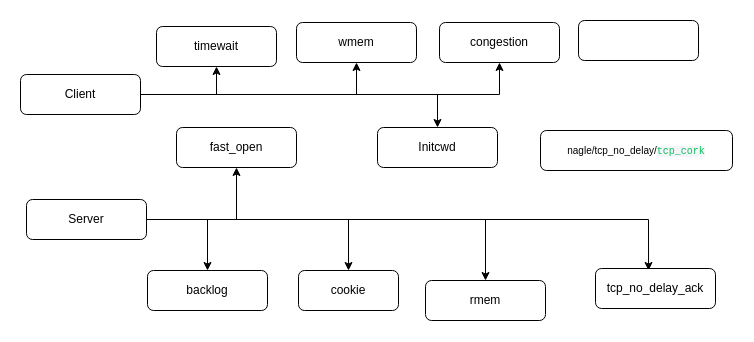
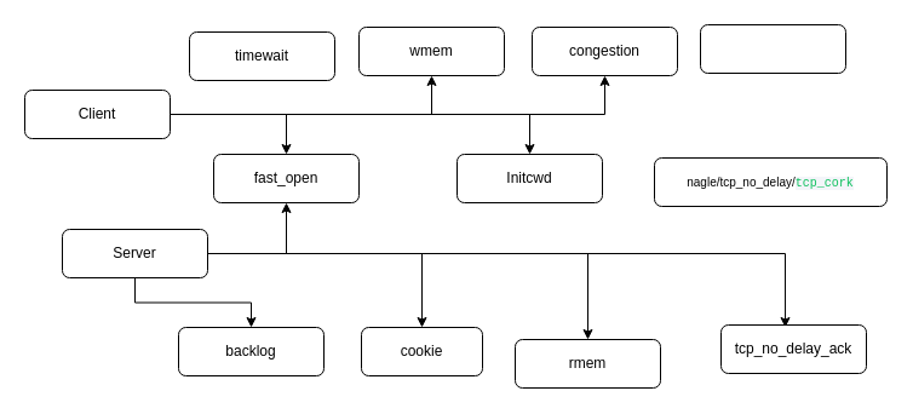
  <mxCell id="0" />
  <mxCell id="1" parent="0" />
- <mxCell id="3" value="" style="edgeStyle=orthogonalEdgeStyle;rounded=0;orthogonalLoop=1;jettySize=auto;html=1;" edge="1" parent="1" source="7" target="9"><mxGeometry relative="1" as="geometry" /></mxCell>
+ <mxCell id="2" value="" style="edgeStyle=orthogonalEdgeStyle;rounded=0;orthogonalLoop=1;jettySize=auto;html=1;" edge="1" parent="1" source="7" target="8"><mxGeometry relative="1" as="geometry" /></mxCell>
  <mxCell id="4" value="" style="edgeStyle=orthogonalEdgeStyle;rounded=0;orthogonalLoop=1;jettySize=auto;html=1;" edge="1" parent="1" source="7" target="10"><mxGeometry relative="1" as="geometry" /></mxCell>
  <mxCell id="5" value="" style="edgeStyle=orthogonalEdgeStyle;rounded=0;orthogonalLoop=1;jettySize=auto;html=1;" edge="1" parent="1" source="7" target="21"><mxGeometry relative="1" as="geometry" /></mxCell>
  <mxCell id="6" value="" style="edgeStyle=orthogonalEdgeStyle;rounded=0;orthogonalLoop=1;jettySize=auto;html=1;fontSize=10;" edge="1" parent="1" source="7" target="23"><mxGeometry relative="1" as="geometry" /></mxCell>
  <mxCell id="7" value="Client" style="rounded=1;whiteSpace=wrap;html=1;fontSize=12;glass=0;strokeWidth=1;shadow=0;" parent="1" vertex="1"><mxGeometry x="20" y="74" width="120" height="40" as="geometry" /></mxCell>
  <mxCell id="8" value="fast_open" style="rounded=1;whiteSpace=wrap;html=1;fontSize=12;glass=0;strokeWidth=1;shadow=0;" vertex="1" parent="1"><mxGeometry x="176" y="127" width="120" height="40" as="geometry" /></mxCell>
  <mxCell id="9" value="timewait" style="rounded=1;whiteSpace=wrap;html=1;fontSize=12;glass=0;strokeWidth=1;shadow=0;" vertex="1" parent="1"><mxGeometry x="156" y="26" width="120" height="40" as="geometry" /></mxCell>
  <mxCell id="10" value="Initcwd" style="rounded=1;whiteSpace=wrap;html=1;fontSize=12;glass=0;strokeWidth=1;shadow=0;" vertex="1" parent="1"><mxGeometry x="377" y="127" width="120" height="40" as="geometry" /></mxCell>
  <mxCell id="11" value="" style="edgeStyle=orthogonalEdgeStyle;rounded=0;orthogonalLoop=1;jettySize=auto;html=1;entryX=0.5;entryY=1;entryDx=0;entryDy=0;" edge="1" parent="1" source="16" target="8"><mxGeometry relative="1" as="geometry"><mxPoint x="439" y="260" as="targetPoint" /></mxGeometry></mxCell>
  <mxCell id="12" value="" style="edgeStyle=orthogonalEdgeStyle;rounded=0;orthogonalLoop=1;jettySize=auto;html=1;" edge="1" parent="1" source="16" target="17"><mxGeometry relative="1" as="geometry"><mxPoint x="301" y="243" as="targetPoint" /></mxGeometry></mxCell>
  <mxCell id="13" value="" style="edgeStyle=orthogonalEdgeStyle;rounded=0;orthogonalLoop=1;jettySize=auto;html=1;entryX=0.5;entryY=0;entryDx=0;entryDy=0;" edge="1" parent="1" source="16" target="18"><mxGeometry relative="1" as="geometry"><mxPoint x="466" y="246" as="targetPoint" /></mxGeometry></mxCell>
  <mxCell id="14" value="" style="edgeStyle=orthogonalEdgeStyle;rounded=0;orthogonalLoop=1;jettySize=auto;html=1;entryX=0.5;entryY=0;entryDx=0;entryDy=0;" edge="1" parent="1" source="16" target="20"><mxGeometry relative="1" as="geometry"><mxPoint x="638" y="219" as="targetPoint" /></mxGeometry></mxCell>
  <mxCell id="15" value="" style="edgeStyle=orthogonalEdgeStyle;rounded=0;orthogonalLoop=1;jettySize=auto;html=1;entryX=0.442;entryY=0.05;entryDx=0;entryDy=0;entryPerimeter=0;" edge="1" parent="1" source="16" target="22"><mxGeometry relative="1" as="geometry"><mxPoint x="729" y="219" as="targetPoint" /></mxGeometry></mxCell>
- <mxCell id="16" value="Server" style="rounded=1;whiteSpace=wrap;html=1;fontSize=12;glass=0;strokeWidth=1;shadow=0;" vertex="1" parent="1"><mxGeometry x="26" y="199" width="120" height="40" as="geometry" /></mxCell>
+ <mxCell id="16" value="Server" style="rounded=1;whiteSpace=wrap;html=1;fontSize=12;glass=0;strokeWidth=1;shadow=0;" vertex="1" parent="1"><mxGeometry x="51" y="189" width="120" height="40" as="geometry" /></mxCell>
  <mxCell id="17" value="backlog" style="rounded=1;whiteSpace=wrap;html=1;fontSize=12;glass=0;strokeWidth=1;shadow=0;" vertex="1" parent="1"><mxGeometry x="147" y="270" width="120" height="40" as="geometry" /></mxCell>
  <mxCell id="18" value="cookie" style="rounded=1;whiteSpace=wrap;html=1;fontSize=12;glass=0;strokeWidth=1;shadow=0;" vertex="1" parent="1"><mxGeometry x="298" y="270" width="100" height="40" as="geometry" /></mxCell>
  <mxCell id="19" value="&lt;font style=&quot;font-size: 10px&quot;&gt;nagle/tcp_no_delay/&lt;font color=&quot;#0abf5b&quot; face=&quot;consolas, liberation mono, menlo, courier, microsoft yahei, monospace&quot;&gt;&lt;span style=&quot;background-color: rgb(243 , 245 , 249)&quot;&gt;tcp_cork&lt;br&gt;&lt;/span&gt;&lt;/font&gt;&lt;/font&gt;" style="rounded=1;whiteSpace=wrap;html=1;fontSize=12;glass=0;strokeWidth=1;shadow=0;" vertex="1" parent="1"><mxGeometry x="540" y="130" width="192" height="40" as="geometry" /></mxCell>
  <mxCell id="20" value="rmem" style="rounded=1;whiteSpace=wrap;html=1;fontSize=12;glass=0;strokeWidth=1;shadow=0;" vertex="1" parent="1"><mxGeometry x="425" y="280" width="120" height="40" as="geometry" /></mxCell>
  <mxCell id="21" value="wmem" style="rounded=1;whiteSpace=wrap;html=1;fontSize=12;glass=0;strokeWidth=1;shadow=0;" vertex="1" parent="1"><mxGeometry x="296" y="22" width="120" height="40" as="geometry" /></mxCell>
  <mxCell id="22" value="tcp_no_delay_ack" style="rounded=1;whiteSpace=wrap;html=1;fontSize=12;glass=0;strokeWidth=1;shadow=0;" vertex="1" parent="1"><mxGeometry x="595" y="268" width="120" height="40" as="geometry" /></mxCell>
  <mxCell id="23" value="congestion" style="rounded=1;whiteSpace=wrap;html=1;fontSize=12;glass=0;strokeWidth=1;shadow=0;" vertex="1" parent="1"><mxGeometry x="439" y="22" width="120" height="40" as="geometry" /></mxCell>
  <mxCell id="24" value="&lt;span style=&quot;color: rgba(0 , 0 , 0 , 0) ; font-family: monospace ; font-size: 0px&quot;&gt;maxd&lt;/span&gt;" style="rounded=1;whiteSpace=wrap;html=1;fontSize=12;glass=0;strokeWidth=1;shadow=0;" vertex="1" parent="1"><mxGeometry x="578" y="20" width="120" height="40" as="geometry" /></mxCell>
